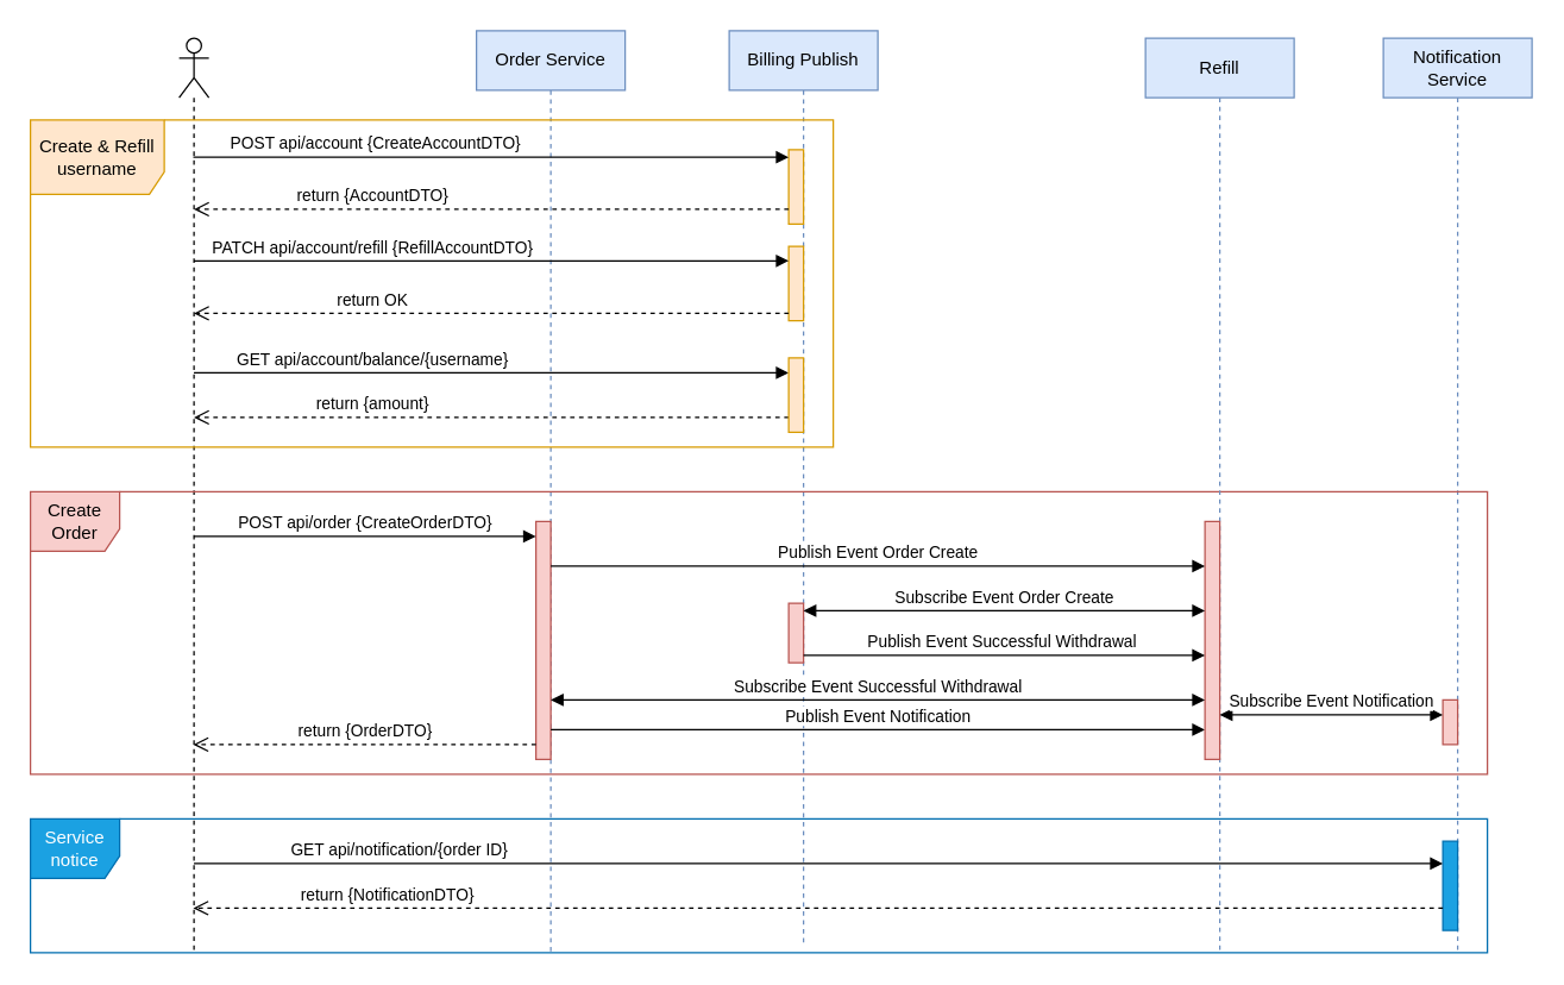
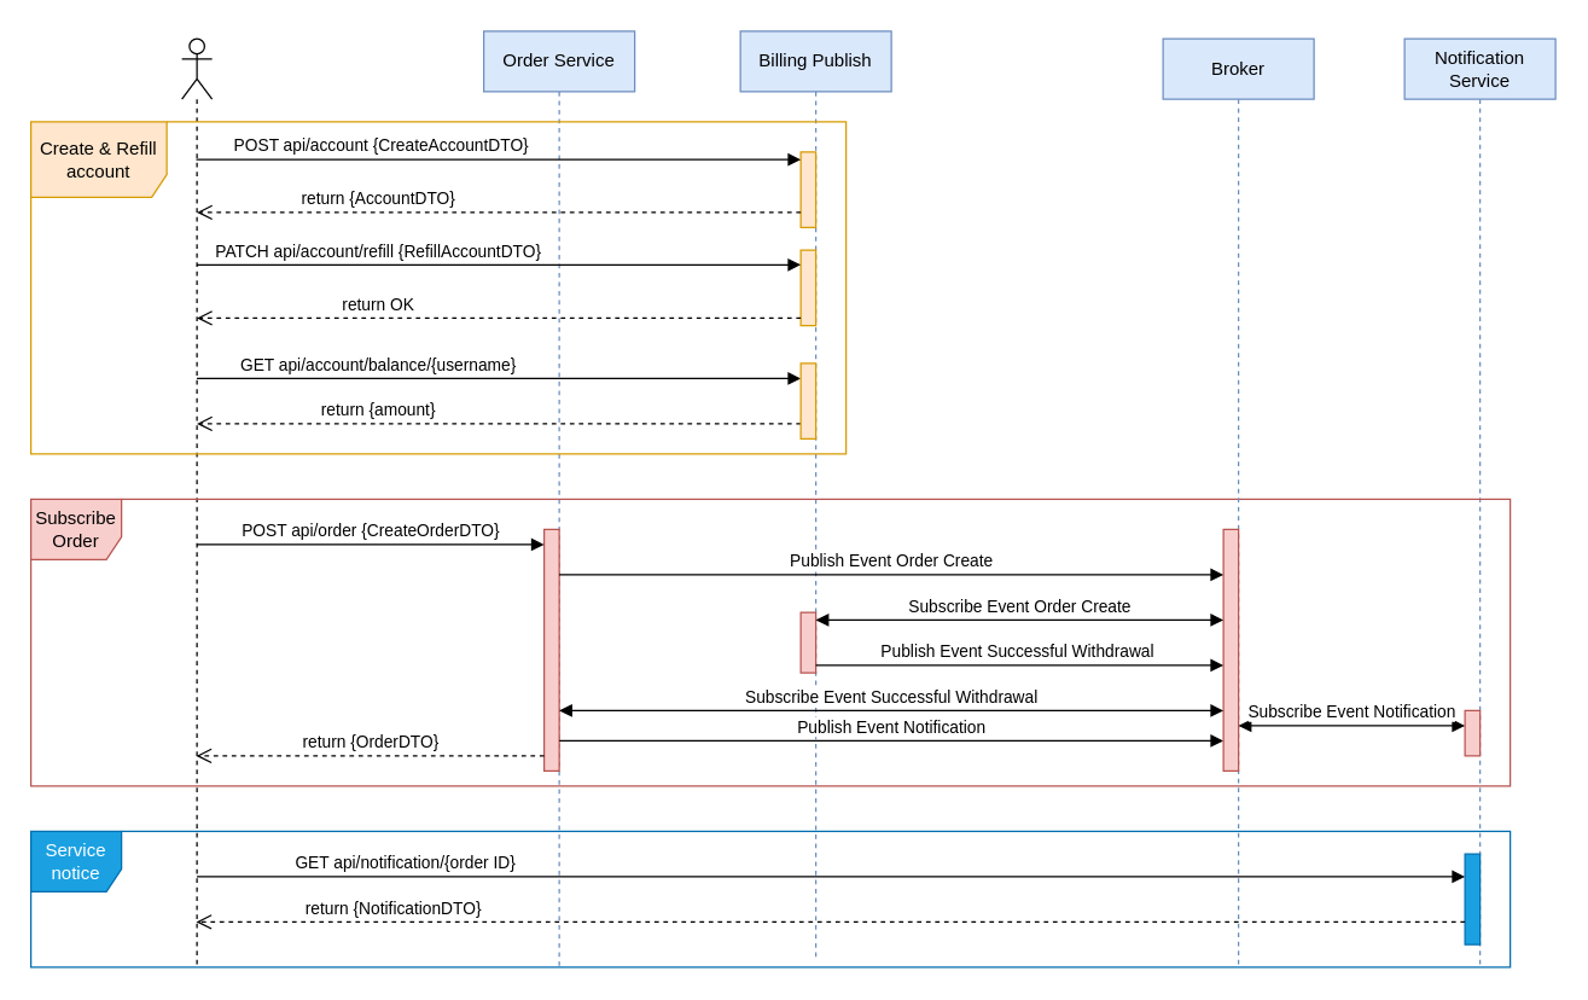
  <mxCell id="0" />
  <mxCell id="1" parent="0" />
  <mxCell id="2" value="Order Service" style="shape=umlLifeline;perimeter=lifelinePerimeter;whiteSpace=wrap;html=1;container=1;dropTarget=0;collapsible=0;recursiveResize=0;outlineConnect=0;portConstraint=eastwest;newEdgeStyle={&quot;curved&quot;:0,&quot;rounded&quot;:0};fillColor=#dae8fc;strokeColor=#6c8ebf;" parent="1" vertex="1"><mxGeometry x="320" y="20" width="100" height="620" as="geometry" /></mxCell>
  <mxCell id="3" value="" style="html=1;points=[[0,0,0,0,5],[0,1,0,0,-5],[1,0,0,0,5],[1,1,0,0,-5]];perimeter=orthogonalPerimeter;outlineConnect=0;targetShapes=umlLifeline;portConstraint=eastwest;newEdgeStyle={&quot;curved&quot;:0,&quot;rounded&quot;:0};fillColor=#f8cecc;strokeColor=#b85450;" parent="2" vertex="1"><mxGeometry x="40" y="330" width="10" height="160" as="geometry" /></mxCell>
  <mxCell id="4" value="Billing Publish" style="shape=umlLifeline;perimeter=lifelinePerimeter;whiteSpace=wrap;html=1;container=1;dropTarget=0;collapsible=0;recursiveResize=0;outlineConnect=0;portConstraint=eastwest;newEdgeStyle={&quot;curved&quot;:0,&quot;rounded&quot;:0};fontStyle=0;fillColor=#dae8fc;strokeColor=#6c8ebf;" parent="1" vertex="1"><mxGeometry x="490" y="20" width="100" height="615" as="geometry" /></mxCell>
  <mxCell id="5" value="" style="html=1;points=[[0,0,0,0,5],[0,1,0,0,-5],[1,0,0,0,5],[1,1,0,0,-5]];perimeter=orthogonalPerimeter;outlineConnect=0;targetShapes=umlLifeline;portConstraint=eastwest;newEdgeStyle={&quot;curved&quot;:0,&quot;rounded&quot;:0};fillColor=#ffe6cc;strokeColor=#d79b00;" parent="4" vertex="1"><mxGeometry x="40" y="80" width="10" height="50" as="geometry" /></mxCell>
  <mxCell id="6" value="" style="html=1;points=[[0,0,0,0,5],[0,1,0,0,-5],[1,0,0,0,5],[1,1,0,0,-5]];perimeter=orthogonalPerimeter;outlineConnect=0;targetShapes=umlLifeline;portConstraint=eastwest;newEdgeStyle={&quot;curved&quot;:0,&quot;rounded&quot;:0};fillColor=#ffe6cc;strokeColor=#d79b00;" parent="4" vertex="1"><mxGeometry x="40" y="145" width="10" height="50" as="geometry" /></mxCell>
  <mxCell id="7" value="Notification Service" style="shape=umlLifeline;perimeter=lifelinePerimeter;whiteSpace=wrap;html=1;container=1;dropTarget=0;collapsible=0;recursiveResize=0;outlineConnect=0;portConstraint=eastwest;newEdgeStyle={&quot;curved&quot;:0,&quot;rounded&quot;:0};fillColor=#dae8fc;strokeColor=#6c8ebf;" parent="1" vertex="1"><mxGeometry x="930" y="25" width="100" height="615" as="geometry" /></mxCell>
  <mxCell id="8" value="" style="html=1;points=[[0,0,0,0,5],[0,1,0,0,-5],[1,0,0,0,5],[1,1,0,0,-5]];perimeter=orthogonalPerimeter;outlineConnect=0;targetShapes=umlLifeline;portConstraint=eastwest;newEdgeStyle={&quot;curved&quot;:0,&quot;rounded&quot;:0};fillColor=#f8cecc;strokeColor=#b85450;" parent="7" vertex="1"><mxGeometry x="40" y="445" width="10" height="30" as="geometry" /></mxCell>
  <mxCell id="9" value="" style="html=1;points=[[0,0,0,0,5],[0,1,0,0,-5],[1,0,0,0,5],[1,1,0,0,-5]];perimeter=orthogonalPerimeter;outlineConnect=0;targetShapes=umlLifeline;portConstraint=eastwest;newEdgeStyle={&quot;curved&quot;:0,&quot;rounded&quot;:0};fillColor=#1ba1e2;strokeColor=#006EAF;fontColor=#ffffff;" parent="7" vertex="1"><mxGeometry x="40" y="540" width="10" height="60" as="geometry" /></mxCell>
  <mxCell id="10" value="" style="shape=umlLifeline;perimeter=lifelinePerimeter;whiteSpace=wrap;html=1;container=1;dropTarget=0;collapsible=0;recursiveResize=0;outlineConnect=0;portConstraint=eastwest;newEdgeStyle={&quot;curved&quot;:0,&quot;rounded&quot;:0};participant=umlActor;" parent="1" vertex="1"><mxGeometry x="120" y="25" width="20" height="615" as="geometry" /></mxCell>
  <mxCell id="11" value="POST api/account {CreateAccountDTO}" style="html=1;verticalAlign=bottom;endArrow=block;curved=0;rounded=0;entryX=0;entryY=0;entryDx=0;entryDy=5;fontStyle=0" parent="1" source="10" target="5" edge="1"><mxGeometry x="-0.398" relative="1" as="geometry"><mxPoint x="470" y="105" as="sourcePoint" /><mxPoint x="1" as="offset" /></mxGeometry></mxCell>
  <mxCell id="12" value="return {AccountDTO}" style="html=1;verticalAlign=bottom;endArrow=open;dashed=1;endSize=8;curved=0;rounded=0;fontStyle=0" parent="1" source="5" edge="1"><mxGeometry x="0.4" relative="1" as="geometry"><mxPoint x="129.929" y="140" as="targetPoint" /><mxPoint x="540" y="140" as="sourcePoint" /><mxPoint as="offset" /></mxGeometry></mxCell>
  <mxCell id="13" value="PATCH api/account/refill {RefillAccountDTO}" style="html=1;verticalAlign=bottom;endArrow=block;curved=0;rounded=0;" parent="1" target="6" edge="1"><mxGeometry x="-0.4" relative="1" as="geometry"><mxPoint x="129.929" y="174.71" as="sourcePoint" /><mxPoint as="offset" /><mxPoint x="640" y="175" as="targetPoint" /></mxGeometry></mxCell>
  <mxCell id="14" value="return OK" style="html=1;verticalAlign=bottom;endArrow=open;dashed=1;endSize=8;curved=0;rounded=0;fontStyle=0" parent="1" source="6" edge="1"><mxGeometry x="0.4" relative="1" as="geometry"><mxPoint x="129.929" y="210" as="targetPoint" /><mxPoint as="offset" /><mxPoint x="540" y="210" as="sourcePoint" /><Array as="points"><mxPoint x="340" y="210" /></Array></mxGeometry></mxCell>
- <mxCell id="15" value="Create &amp;amp; Refill username" style="shape=umlFrame;whiteSpace=wrap;html=1;pointerEvents=0;width=90;height=50;fillColor=#ffe6cc;strokeColor=#d79b00;" parent="1" vertex="1"><mxGeometry x="20" y="80" width="540" height="220" as="geometry" /></mxCell>
- <mxCell id="16" value="Create Order" style="shape=umlFrame;whiteSpace=wrap;html=1;pointerEvents=0;width=60;height=40;fillColor=#f8cecc;strokeColor=#b85450;" parent="1" vertex="1"><mxGeometry x="20" y="330" width="980" height="190" as="geometry" /></mxCell>
+ <mxCell id="15" value="Create &amp;amp; Refill account" style="shape=umlFrame;whiteSpace=wrap;html=1;pointerEvents=0;width=90;height=50;fillColor=#ffe6cc;strokeColor=#d79b00;" parent="1" vertex="1"><mxGeometry x="20" y="80" width="540" height="220" as="geometry" /></mxCell>
+ <mxCell id="16" value="Subscribe Order" style="shape=umlFrame;whiteSpace=wrap;html=1;pointerEvents=0;width=60;height=40;fillColor=#f8cecc;strokeColor=#b85450;" parent="1" vertex="1"><mxGeometry x="20" y="330" width="980" height="190" as="geometry" /></mxCell>
  <mxCell id="17" value="Publish Event Notification" style="html=1;verticalAlign=bottom;endArrow=block;curved=0;rounded=0;" parent="1" edge="1"><mxGeometry x="0.001" relative="1" as="geometry"><mxPoint x="370.003" y="490" as="sourcePoint" /><mxPoint as="offset" /><mxPoint x="810" y="490" as="targetPoint" /></mxGeometry></mxCell>
  <mxCell id="18" value="return {OrderDTO}" style="html=1;verticalAlign=bottom;endArrow=open;dashed=1;endSize=8;curved=0;rounded=0;" parent="1" edge="1"><mxGeometry x="-0.001" relative="1" as="geometry"><mxPoint x="129.5" y="500" as="targetPoint" /><mxPoint as="offset" /><mxPoint x="360" y="500" as="sourcePoint" /><Array as="points"><mxPoint x="200.24" y="500" /></Array></mxGeometry></mxCell>
  <mxCell id="19" value="&lt;meta charset=&quot;utf-8&quot;&gt;&lt;span style=&quot;color: rgb(0, 0, 0); font-family: Helvetica; font-size: 11px; font-style: normal; font-variant-ligatures: normal; font-variant-caps: normal; font-weight: 400; letter-spacing: normal; orphans: 2; text-align: center; text-indent: 0px; text-transform: none; widows: 2; word-spacing: 0px; -webkit-text-stroke-width: 0px; white-space: nowrap; background-color: rgb(255, 255, 255); text-decoration-thickness: initial; text-decoration-style: initial; text-decoration-color: initial; display: inline !important; float: none;&quot;&gt;POST api/order {CreateOrderDTO}&lt;/span&gt;" style="html=1;verticalAlign=bottom;endArrow=block;curved=0;rounded=0;" parent="1" edge="1"><mxGeometry relative="1" as="geometry"><mxPoint x="130" y="360" as="sourcePoint" /><mxPoint as="offset" /><mxPoint x="360" y="360" as="targetPoint" /></mxGeometry></mxCell>
  <mxCell id="20" value="GET api/account/balance/{username}" style="html=1;verticalAlign=bottom;endArrow=block;curved=0;rounded=0;" parent="1" target="22" edge="1"><mxGeometry x="-0.4" relative="1" as="geometry"><mxPoint x="129.929" y="250" as="sourcePoint" /><mxPoint as="offset" /><mxPoint x="650" y="250.29" as="targetPoint" /></mxGeometry></mxCell>
  <mxCell id="21" value="return {amount}" style="html=1;verticalAlign=bottom;endArrow=open;dashed=1;endSize=8;curved=0;rounded=0;fontStyle=0" parent="1" source="22" edge="1"><mxGeometry x="0.4" relative="1" as="geometry"><mxPoint x="129.929" y="280" as="targetPoint" /><mxPoint as="offset" /><mxPoint x="650" y="280" as="sourcePoint" /><Array as="points"><mxPoint x="340" y="280" /></Array></mxGeometry></mxCell>
  <mxCell id="22" value="" style="html=1;points=[[0,0,0,0,5],[0,1,0,0,-5],[1,0,0,0,5],[1,1,0,0,-5]];perimeter=orthogonalPerimeter;outlineConnect=0;targetShapes=umlLifeline;portConstraint=eastwest;newEdgeStyle={&quot;curved&quot;:0,&quot;rounded&quot;:0};fillColor=#ffe6cc;strokeColor=#d79b00;" parent="1" vertex="1"><mxGeometry x="530" y="240" width="10" height="50" as="geometry" /></mxCell>
  <mxCell id="23" value="GET api/notification/{order ID}" style="html=1;verticalAlign=bottom;endArrow=block;curved=0;rounded=0;" parent="1" target="9" edge="1"><mxGeometry x="-0.671" relative="1" as="geometry"><mxPoint x="129.929" y="580" as="sourcePoint" /><mxPoint as="offset" /><mxPoint x="650" y="580.29" as="targetPoint" /></mxGeometry></mxCell>
  <mxCell id="24" value="return {NotificationDTO}" style="html=1;verticalAlign=bottom;endArrow=open;dashed=1;endSize=8;curved=0;rounded=0;fontStyle=0" parent="1" source="9" target="10" edge="1"><mxGeometry x="0.693" relative="1" as="geometry"><mxPoint x="329.999" y="610" as="targetPoint" /><mxPoint x="1" as="offset" /><mxPoint x="850.07" y="610" as="sourcePoint" /><Array as="points"><mxPoint x="540.07" y="610" /></Array></mxGeometry></mxCell>
  <mxCell id="25" value="Service notice" style="shape=umlFrame;whiteSpace=wrap;html=1;pointerEvents=0;fillColor=#1ba1e2;fontColor=#ffffff;strokeColor=#006EAF;width=60;height=40;" parent="1" vertex="1"><mxGeometry x="20" y="550" width="980" height="90" as="geometry" /></mxCell>
- <mxCell id="26" value="Refill" style="shape=umlLifeline;perimeter=lifelinePerimeter;whiteSpace=wrap;html=1;container=1;dropTarget=0;collapsible=0;recursiveResize=0;outlineConnect=0;portConstraint=eastwest;newEdgeStyle={&quot;curved&quot;:0,&quot;rounded&quot;:0};fillColor=#dae8fc;strokeColor=#6c8ebf;" parent="1" vertex="1"><mxGeometry x="770" y="25" width="100" height="615" as="geometry" /></mxCell>
+ <mxCell id="26" value="Broker" style="shape=umlLifeline;perimeter=lifelinePerimeter;whiteSpace=wrap;html=1;container=1;dropTarget=0;collapsible=0;recursiveResize=0;outlineConnect=0;portConstraint=eastwest;newEdgeStyle={&quot;curved&quot;:0,&quot;rounded&quot;:0};fillColor=#dae8fc;strokeColor=#6c8ebf;" parent="1" vertex="1"><mxGeometry x="770" y="25" width="100" height="615" as="geometry" /></mxCell>
  <mxCell id="27" value="" style="html=1;points=[[0,0,0,0,5],[0,1,0,0,-5],[1,0,0,0,5],[1,1,0,0,-5]];perimeter=orthogonalPerimeter;outlineConnect=0;targetShapes=umlLifeline;portConstraint=eastwest;newEdgeStyle={&quot;curved&quot;:0,&quot;rounded&quot;:0};fillColor=#f8cecc;strokeColor=#b85450;" parent="26" vertex="1"><mxGeometry x="40" y="325" width="10" height="160" as="geometry" /></mxCell>
  <mxCell id="28" value="Subscribe Event Notification" style="endArrow=block;startArrow=block;endFill=1;startFill=1;html=1;rounded=0;labelPosition=center;verticalLabelPosition=top;align=center;verticalAlign=bottom;" parent="1" edge="1"><mxGeometry width="160" relative="1" as="geometry"><mxPoint x="820" y="480" as="sourcePoint" /><mxPoint x="970" y="480" as="targetPoint" /></mxGeometry></mxCell>
  <mxCell id="29" value="Publish Event Order Create" style="html=1;verticalAlign=bottom;endArrow=block;curved=0;rounded=0;" parent="1" edge="1"><mxGeometry x="0.001" relative="1" as="geometry"><mxPoint x="370.003" y="380" as="sourcePoint" /><mxPoint as="offset" /><mxPoint x="810" y="380" as="targetPoint" /></mxGeometry></mxCell>
  <mxCell id="30" value="" style="html=1;points=[[0,0,0,0,5],[0,1,0,0,-5],[1,0,0,0,5],[1,1,0,0,-5]];perimeter=orthogonalPerimeter;outlineConnect=0;targetShapes=umlLifeline;portConstraint=eastwest;newEdgeStyle={&quot;curved&quot;:0,&quot;rounded&quot;:0};fillColor=#f8cecc;strokeColor=#b85450;" parent="1" vertex="1"><mxGeometry x="530" y="405" width="10" height="40" as="geometry" /></mxCell>
  <mxCell id="31" value="Subscribe Event Order Create" style="endArrow=block;startArrow=block;endFill=1;startFill=1;html=1;rounded=0;labelPosition=center;verticalLabelPosition=top;align=center;verticalAlign=bottom;exitX=1;exitY=0;exitDx=0;exitDy=5;exitPerimeter=0;" parent="1" source="30" target="27" edge="1"><mxGeometry width="160" relative="1" as="geometry"><mxPoint x="580" y="410" as="sourcePoint" /><mxPoint x="730" y="410" as="targetPoint" /></mxGeometry></mxCell>
  <mxCell id="32" value="Publish Event Successful Withdrawal&amp;nbsp;" style="html=1;verticalAlign=bottom;endArrow=block;curved=0;rounded=0;fontStyle=0" parent="1" target="27" edge="1"><mxGeometry x="-0.001" relative="1" as="geometry"><mxPoint x="540.003" y="440" as="sourcePoint" /><mxPoint as="offset" /><mxPoint x="980" y="440" as="targetPoint" /></mxGeometry></mxCell>
  <mxCell id="33" value="Subscribe Event Successful Withdrawal" style="endArrow=block;startArrow=block;endFill=1;startFill=1;html=1;rounded=0;labelPosition=center;verticalLabelPosition=top;align=center;verticalAlign=bottom;" parent="1" edge="1"><mxGeometry width="160" relative="1" as="geometry"><mxPoint x="370" y="470" as="sourcePoint" /><mxPoint x="810" y="470" as="targetPoint" /></mxGeometry></mxCell>
